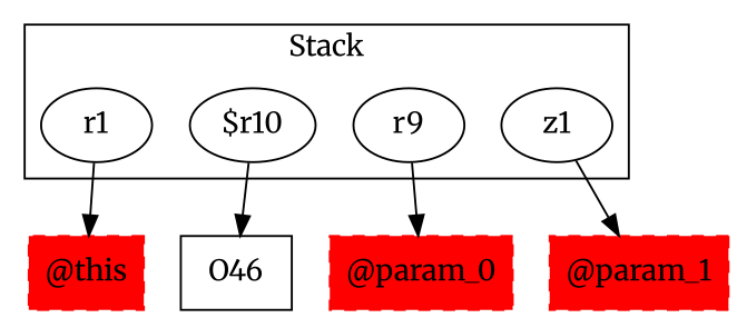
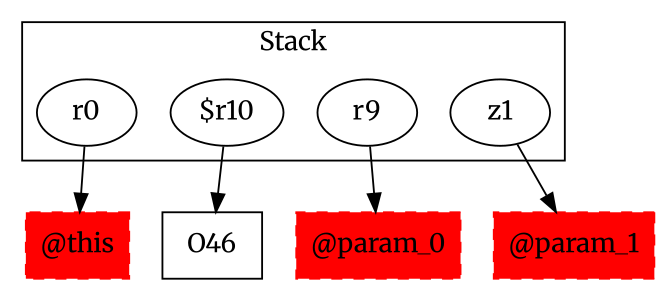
  digraph {
    fontname=Merriweather
    rankDir=LR
    node [fontname=Merriweather]
    edge [fontname=Merriweather]
-   r1
+   r1 [label=r0]
    "$r10"
    r9
    n4 [label=z1]
    "@this" [color=red shape=box style="filled,dashed"]
    O46 [shape=box]
    "@param_0" [color=red shape=box style="filled,dashed"]
    "@param_1" [color=red shape=box style="filled,dashed"]
    subgraph cluster_1 {
      label=Stack
      r1
      "$r10"
      r9
      n4
    }
    r1 -> "@this"
    "$r10" -> O46
    r9 -> "@param_0"
    n4 -> "@param_1"
  }
